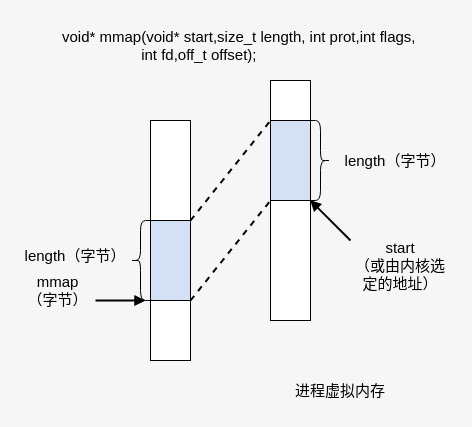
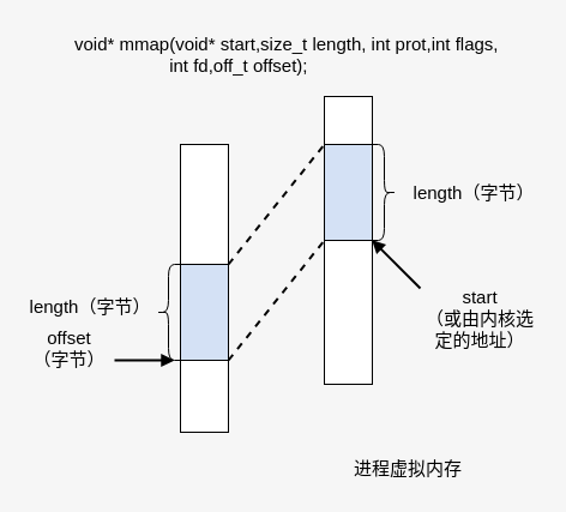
  <mxCell id="0" />
  <mxCell id="1" parent="0" />
  <mxCell id="2" value="" style="rounded=0;whiteSpace=wrap;html=1;fontSize=15;" vertex="1" parent="1"><mxGeometry x="150" y="120" width="40" height="240" as="geometry" /></mxCell>
  <mxCell id="3" style="rounded=0;orthogonalLoop=1;jettySize=auto;html=1;exitX=1;exitY=0;exitDx=0;exitDy=0;entryX=0;entryY=0;entryDx=0;entryDy=0;endArrow=none;endFill=0;strokeWidth=2;fontSize=15;dashed=1;" edge="1" parent="1" source="5" target="7"><mxGeometry relative="1" as="geometry" /></mxCell>
  <mxCell id="4" style="edgeStyle=none;rounded=0;orthogonalLoop=1;jettySize=auto;html=1;exitX=1;exitY=1;exitDx=0;exitDy=0;entryX=0;entryY=1;entryDx=0;entryDy=0;dashed=1;endArrow=none;endFill=0;strokeWidth=2;fontSize=15;" edge="1" parent="1" source="5" target="7"><mxGeometry relative="1" as="geometry" /></mxCell>
  <mxCell id="5" value="" style="rounded=0;whiteSpace=wrap;html=1;fontSize=15;fillColor=#D4E1F5;" vertex="1" parent="1"><mxGeometry x="150" y="220" width="40" height="80" as="geometry" /></mxCell>
  <mxCell id="6" value="" style="rounded=0;whiteSpace=wrap;html=1;fontSize=15;" vertex="1" parent="1"><mxGeometry x="270" y="80" width="40" height="240" as="geometry" /></mxCell>
  <mxCell id="7" value="" style="rounded=0;whiteSpace=wrap;html=1;fontSize=15;fillColor=#D4E1F5;" vertex="1" parent="1"><mxGeometry x="270" y="120" width="40" height="80" as="geometry" /></mxCell>
  <mxCell id="8" value="进程虚拟内存" style="text;html=1;strokeColor=none;fillColor=none;align=center;verticalAlign=middle;whiteSpace=wrap;rounded=0;fontSize=15;" vertex="1" parent="1"><mxGeometry x="275" y="375" width="130" height="30" as="geometry" /></mxCell>
  <mxCell id="9" value="" style="shape=curlyBracket;whiteSpace=wrap;html=1;rounded=1;strokeColor=#000000;fillColor=#D4E1F5;fontSize=15;" vertex="1" parent="1"><mxGeometry x="130" y="220" width="20" height="80" as="geometry" /></mxCell>
  <mxCell id="10" value="" style="shape=curlyBracket;whiteSpace=wrap;html=1;rounded=1;strokeColor=#000000;fillColor=#D4E1F5;fontSize=15;rotation=-180;" vertex="1" parent="1"><mxGeometry x="310" y="120" width="20" height="80" as="geometry" /></mxCell>
  <mxCell id="11" value="length（字节）" style="text;html=1;strokeColor=none;fillColor=none;align=center;verticalAlign=middle;whiteSpace=wrap;rounded=0;fontSize=15;" vertex="1" parent="1"><mxGeometry x="20" y="240" width="110" height="30" as="geometry" /></mxCell>
  <mxCell id="12" value="length（字节）" style="text;html=1;strokeColor=none;fillColor=none;align=center;verticalAlign=middle;whiteSpace=wrap;rounded=0;fontSize=15;" vertex="1" parent="1"><mxGeometry x="340" y="145" width="110" height="30" as="geometry" /></mxCell>
  <mxCell id="13" style="edgeStyle=none;rounded=0;orthogonalLoop=1;jettySize=auto;html=1;exitX=1;exitY=0.75;exitDx=0;exitDy=0;entryX=0.75;entryY=1;entryDx=0;entryDy=0;endArrow=block;endFill=1;strokeWidth=2;fontSize=15;" edge="1" parent="1" source="14" target="9"><mxGeometry relative="1" as="geometry" /></mxCell>
- <mxCell id="14" value="mmap&lt;br&gt;（字节）" style="text;html=1;strokeColor=none;fillColor=none;align=center;verticalAlign=middle;whiteSpace=wrap;rounded=0;fontSize=15;" vertex="1" parent="1"><mxGeometry x="20" y="270" width="75" height="40" as="geometry" /></mxCell>
+ <mxCell id="14" value="offset&lt;br&gt;（字节）" style="text;html=1;strokeColor=none;fillColor=none;align=center;verticalAlign=middle;whiteSpace=wrap;rounded=0;fontSize=15;" vertex="1" parent="1"><mxGeometry x="20" y="270" width="75" height="40" as="geometry" /></mxCell>
  <mxCell id="15" style="edgeStyle=none;rounded=0;orthogonalLoop=1;jettySize=auto;html=1;exitX=0;exitY=0;exitDx=0;exitDy=0;entryX=1.02;entryY=0.005;entryDx=0;entryDy=0;entryPerimeter=0;endArrow=block;endFill=1;strokeWidth=2;fontSize=15;" edge="1" parent="1" source="16" target="10"><mxGeometry relative="1" as="geometry" /></mxCell>
  <mxCell id="16" value="start&lt;br&gt;（或由内核选定的地址）" style="text;html=1;strokeColor=none;fillColor=none;align=center;verticalAlign=middle;whiteSpace=wrap;rounded=0;fontSize=15;" vertex="1" parent="1"><mxGeometry x="350" y="240" width="100" height="50" as="geometry" /></mxCell>
  <mxCell id="17" value="void* mmap(void* start,size_t length, int prot,int flags,&lt;br&gt;&amp;nbsp; &amp;nbsp; &amp;nbsp; &amp;nbsp; &amp;nbsp; &amp;nbsp; &amp;nbsp; &amp;nbsp; &amp;nbsp; &amp;nbsp;int fd,off_t offset);" style="text;html=1;strokeColor=none;fillColor=none;align=left;verticalAlign=middle;whiteSpace=wrap;rounded=0;fontSize=15;" vertex="1" parent="1"><mxGeometry x="60" y="20" width="370" height="50" as="geometry" /></mxCell>
